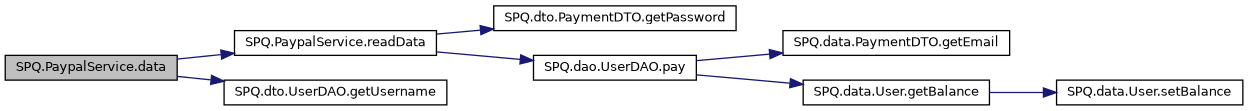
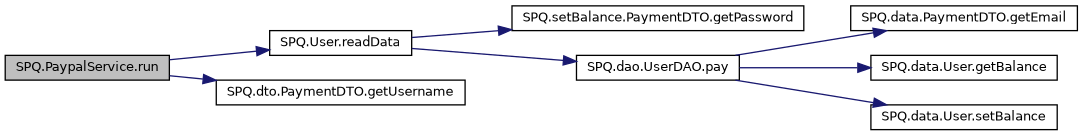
  digraph {
    rankdir=LR
    node [color=black fillcolor=white fontname=Helvetica fontsize=10 shape=record style=filled]
    edge [color=midnightblue fontname=Helvetica fontsize=10 labelfontname=Helvetica labelfontsize=10 style=solid]
-   n1 [fillcolor=grey75 fontcolor=black height=0.2 label="SPQ.PaypalService.data" width=0.4]
-   n2 [height=0.2 label="SPQ.PaypalService.readData" width=0.4]
-   n3 [height=0.2 label="SPQ.dto.UserDAO.getUsername" width=0.4]
-   n4 [height=0.2 label="SPQ.dto.PaymentDTO.getPassword" width=0.4]
+   n1 [fillcolor=grey75 fontcolor=black height=0.2 label="SPQ.PaypalService.run" width=0.4]
+   n2 [height=0.2 label="SPQ.User.readData" width=0.4]
+   n3 [height=0.2 label="SPQ.dto.PaymentDTO.getUsername" width=0.4]
+   n4 [height=0.2 label="SPQ.setBalance.PaymentDTO.getPassword" width=0.4]
    n5 [height=0.2 label="SPQ.dao.UserDAO.pay" width=0.4]
    n6 [height=0.2 label="SPQ.data.PaymentDTO.getEmail" width=0.4]
    n7 [height=0.2 label="SPQ.data.User.getBalance" width=0.4]
    n8 [height=0.2 label="SPQ.data.User.setBalance" width=0.4]
    n1 -> n2
    n1 -> n3
    n2 -> n4
    n2 -> n5
    n5 -> n6
    n5 -> n7
-   n7 -> n8
+   n5 -> n8
  }
